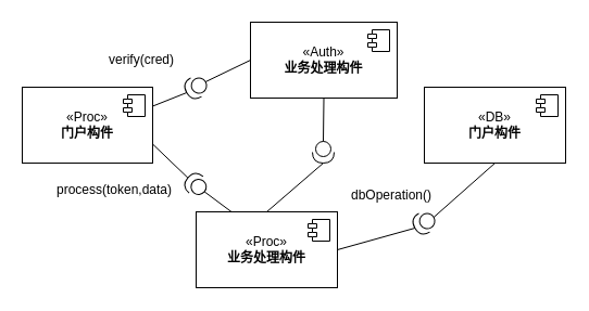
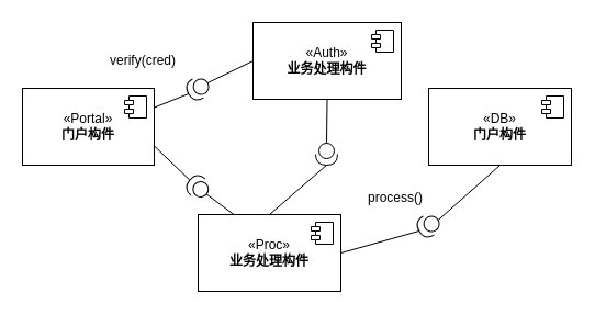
  <mxCell id="0" />
  <mxCell id="1" parent="0" />
- <mxCell id="2" value="«Proc»&lt;br&gt;&lt;b&gt;门户构件&lt;/b&gt;" style="html=1;dropTarget=0;whiteSpace=wrap;" parent="1" vertex="1"><mxGeometry x="20" y="80" width="120" height="70" as="geometry" /></mxCell>
+ <mxCell id="2" value="«Portal»&lt;br&gt;&lt;b&gt;门户构件&lt;/b&gt;" style="html=1;dropTarget=0;whiteSpace=wrap;" parent="1" vertex="1"><mxGeometry x="20" y="80" width="120" height="70" as="geometry" /></mxCell>
  <mxCell id="3" value="" style="shape=module;jettyWidth=8;jettyHeight=4;" parent="2" vertex="1"><mxGeometry x="1" width="20" height="20" relative="1" as="geometry"><mxPoint x="-27" y="7" as="offset" /></mxGeometry></mxCell>
  <mxCell id="4" value="«Auth»&lt;br&gt;&lt;b&gt;业务处理构件&lt;/b&gt;" style="html=1;dropTarget=0;whiteSpace=wrap;" parent="1" vertex="1"><mxGeometry x="230" y="20" width="135" height="70" as="geometry" /></mxCell>
  <mxCell id="5" value="" style="shape=module;jettyWidth=8;jettyHeight=4;" parent="4" vertex="1"><mxGeometry x="1" width="20" height="20" relative="1" as="geometry"><mxPoint x="-27" y="7" as="offset" /></mxGeometry></mxCell>
  <mxCell id="6" value="verify(cred)" style="text;strokeColor=none;align=center;fillColor=none;html=1;verticalAlign=middle;whiteSpace=wrap;rounded=0;" parent="1" vertex="1"><mxGeometry x="80" y="40" width="100" height="30" as="geometry" /></mxCell>
  <mxCell id="7" value="«Proc»&lt;br&gt;&lt;b&gt;业务处理构件&lt;/b&gt;" style="html=1;dropTarget=0;whiteSpace=wrap;" parent="1" vertex="1"><mxGeometry x="180" y="195" width="130" height="70" as="geometry" /></mxCell>
  <mxCell id="8" value="" style="shape=module;jettyWidth=8;jettyHeight=4;" parent="7" vertex="1"><mxGeometry x="1" width="20" height="20" relative="1" as="geometry"><mxPoint x="-27" y="7" as="offset" /></mxGeometry></mxCell>
- <mxCell id="9" value="process(token,data)" style="text;strokeColor=none;align=center;fillColor=none;html=1;verticalAlign=middle;whiteSpace=wrap;rounded=0;" parent="1" vertex="1"><mxGeometry x="40" y="160" width="130" height="30" as="geometry" /></mxCell>
  <mxCell id="10" value="«DB»&lt;br&gt;&lt;b&gt;门户构件&lt;/b&gt;" style="html=1;dropTarget=0;whiteSpace=wrap;" parent="1" vertex="1"><mxGeometry x="390" y="80" width="130" height="70" as="geometry" /></mxCell>
  <mxCell id="11" value="" style="shape=module;jettyWidth=8;jettyHeight=4;" parent="10" vertex="1"><mxGeometry x="1" width="20" height="20" relative="1" as="geometry"><mxPoint x="-27" y="7" as="offset" /></mxGeometry></mxCell>
- <mxCell id="12" value="dbOperation()" style="text;strokeColor=none;align=center;fillColor=none;html=1;verticalAlign=middle;whiteSpace=wrap;rounded=0;" parent="1" vertex="1"><mxGeometry x="310" y="165" width="100" height="30" as="geometry" /></mxCell>
+ <mxCell id="12" value="process()" style="text;strokeColor=none;align=center;fillColor=none;html=1;verticalAlign=middle;whiteSpace=wrap;rounded=0;" parent="1" vertex="1"><mxGeometry x="310" y="165" width="100" height="30" as="geometry" /></mxCell>
  <mxCell id="13" value="" style="shape=providedRequiredInterface;html=1;verticalLabelPosition=bottom;sketch=0;rotation=-210;" vertex="1" parent="1"><mxGeometry x="170" y="70" width="20" height="20" as="geometry" /></mxCell>
  <mxCell id="14" value="" style="endArrow=none;html=1;rounded=0;exitX=0;exitY=0.5;exitDx=0;exitDy=0;exitPerimeter=0;entryX=0.25;entryY=0;entryDx=0;entryDy=0;" edge="1" parent="1" source="17" target="7"><mxGeometry width="50" height="50" relative="1" as="geometry"><mxPoint x="250" y="205" as="sourcePoint" /><mxPoint x="300" y="155" as="targetPoint" /></mxGeometry></mxCell>
  <mxCell id="15" value="" style="endArrow=none;html=1;rounded=0;exitX=1;exitY=0.25;exitDx=0;exitDy=0;entryX=1;entryY=0.5;entryDx=0;entryDy=0;entryPerimeter=0;" edge="1" parent="1" source="2" target="13"><mxGeometry width="50" height="50" relative="1" as="geometry"><mxPoint x="90" y="135" as="sourcePoint" /><mxPoint x="140" y="85" as="targetPoint" /></mxGeometry></mxCell>
  <mxCell id="16" value="" style="endArrow=none;html=1;rounded=0;exitX=0;exitY=0.5;exitDx=0;exitDy=0;entryX=0;entryY=0.5;entryDx=0;entryDy=0;exitPerimeter=0;" edge="1" parent="1" source="13" target="4"><mxGeometry width="50" height="50" relative="1" as="geometry"><mxPoint x="120" y="160" as="sourcePoint" /><mxPoint x="182" y="101" as="targetPoint" /></mxGeometry></mxCell>
  <mxCell id="17" value="" style="shape=providedRequiredInterface;html=1;verticalLabelPosition=bottom;sketch=0;rotation=-140;" vertex="1" parent="1"><mxGeometry x="170" y="160" width="20" height="20" as="geometry" /></mxCell>
  <mxCell id="18" value="" style="endArrow=none;html=1;rounded=0;exitX=1;exitY=0.75;exitDx=0;exitDy=0;entryX=1;entryY=0.5;entryDx=0;entryDy=0;entryPerimeter=0;" edge="1" parent="1" source="2" target="17"><mxGeometry width="50" height="50" relative="1" as="geometry"><mxPoint x="130" y="123" as="sourcePoint" /><mxPoint x="171" y="85" as="targetPoint" /></mxGeometry></mxCell>
  <mxCell id="19" value="" style="shape=providedRequiredInterface;html=1;verticalLabelPosition=bottom;sketch=0;rotation=90;" vertex="1" parent="1"><mxGeometry x="287" y="130" width="20" height="20" as="geometry" /></mxCell>
  <mxCell id="20" value="" style="endArrow=none;html=1;rounded=0;entryX=0.5;entryY=1;entryDx=0;entryDy=0;exitX=0;exitY=0.5;exitDx=0;exitDy=0;exitPerimeter=0;" edge="1" parent="1" source="19" target="4"><mxGeometry width="50" height="50" relative="1" as="geometry"><mxPoint x="250" y="165" as="sourcePoint" /><mxPoint x="300" y="115" as="targetPoint" /></mxGeometry></mxCell>
  <mxCell id="21" value="" style="endArrow=none;html=1;rounded=0;entryX=1;entryY=0.5;entryDx=0;entryDy=0;exitX=0.5;exitY=0;exitDx=0;exitDy=0;entryPerimeter=0;" edge="1" parent="1" source="7" target="19"><mxGeometry width="50" height="50" relative="1" as="geometry"><mxPoint x="310" y="140" as="sourcePoint" /><mxPoint x="308" y="100" as="targetPoint" /></mxGeometry></mxCell>
  <mxCell id="22" value="" style="shape=providedRequiredInterface;html=1;verticalLabelPosition=bottom;sketch=0;rotation=-210;" vertex="1" parent="1"><mxGeometry x="380" y="195" width="20" height="20" as="geometry" /></mxCell>
  <mxCell id="23" value="" style="endArrow=none;html=1;rounded=0;entryX=0.5;entryY=1;entryDx=0;entryDy=0;exitX=0;exitY=0.5;exitDx=0;exitDy=0;exitPerimeter=0;" edge="1" parent="1" source="22" target="10"><mxGeometry width="50" height="50" relative="1" as="geometry"><mxPoint x="255" y="205" as="sourcePoint" /><mxPoint x="310" y="160" as="targetPoint" /></mxGeometry></mxCell>
  <mxCell id="24" value="" style="endArrow=none;html=1;rounded=0;entryX=1;entryY=0.5;entryDx=0;entryDy=0;exitX=1;exitY=0.5;exitDx=0;exitDy=0;entryPerimeter=0;" edge="1" parent="1" source="7" target="22"><mxGeometry width="50" height="50" relative="1" as="geometry"><mxPoint x="375" y="265" as="sourcePoint" /><mxPoint x="430" y="220" as="targetPoint" /></mxGeometry></mxCell>
